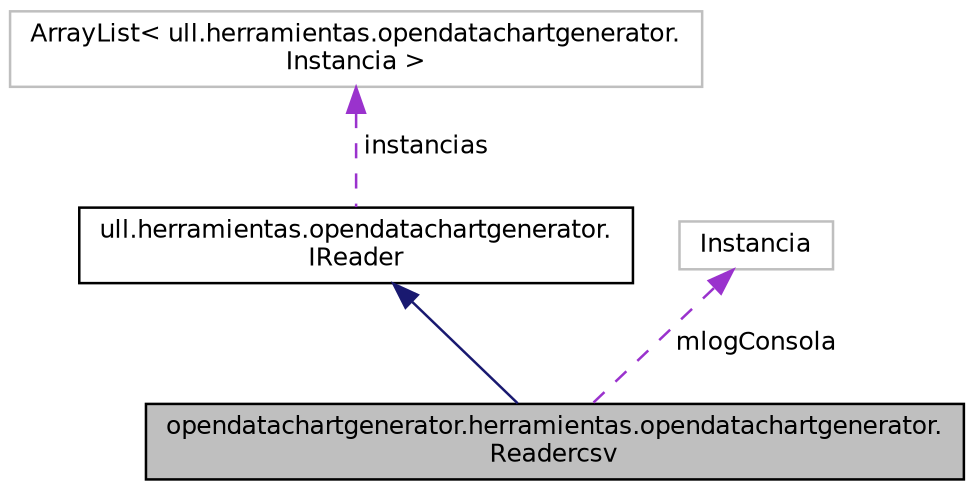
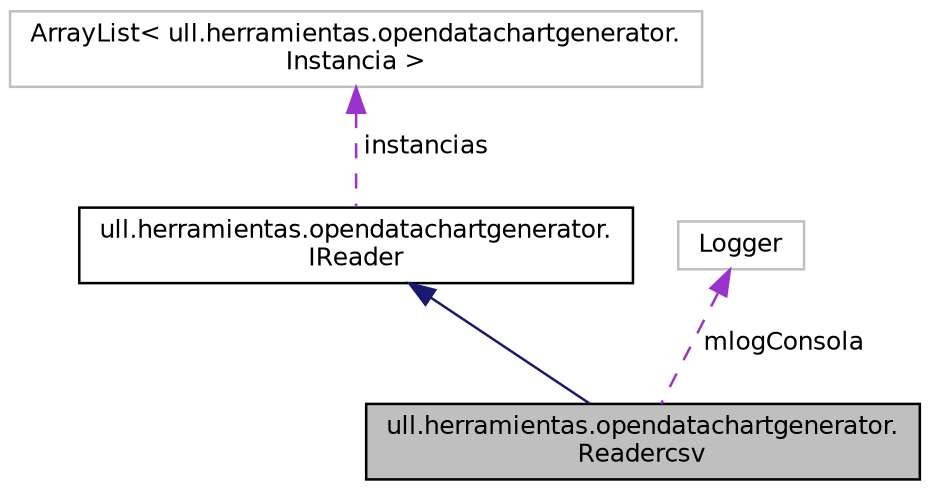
  digraph {
    node [color=black fillcolor=white fontname=Helvetica fontsize=10 shape=record style=filled]
    edge [color=darkorchid3 dir=back fontname=Helvetica fontsize=10 labelfontname=Helvetica labelfontsize=10 style=dashed]
-   n1 [fillcolor=grey75 fontcolor=black height=0.2 label="opendatachartgenerator.herramientas.opendatachartgenerator.\lReadercsv" width=0.4]
+   n1 [fillcolor=grey75 fontcolor=black height=0.2 label="ull.herramientas.opendatachartgenerator.\lReadercsv" width=0.4]
    n2 [height=0.2 label="ull.herramientas.opendatachartgenerator.\lIReader" width=0.4]
    n3 [color=grey75 height=0.2 label="ArrayList\< ull.herramientas.opendatachartgenerator.\lInstancia \>" width=0.4]
-   n4 [color=grey75 height=0.2 label=Instancia width=0.4]
+   n4 [color=grey75 height=0.2 label=Logger width=0.4]
    n2 -> n1 [color=midnightblue style=solid]
    n3 -> n2 [label=" instancias"]
    n4 -> n1 [label=" mlogConsola"]
  }
